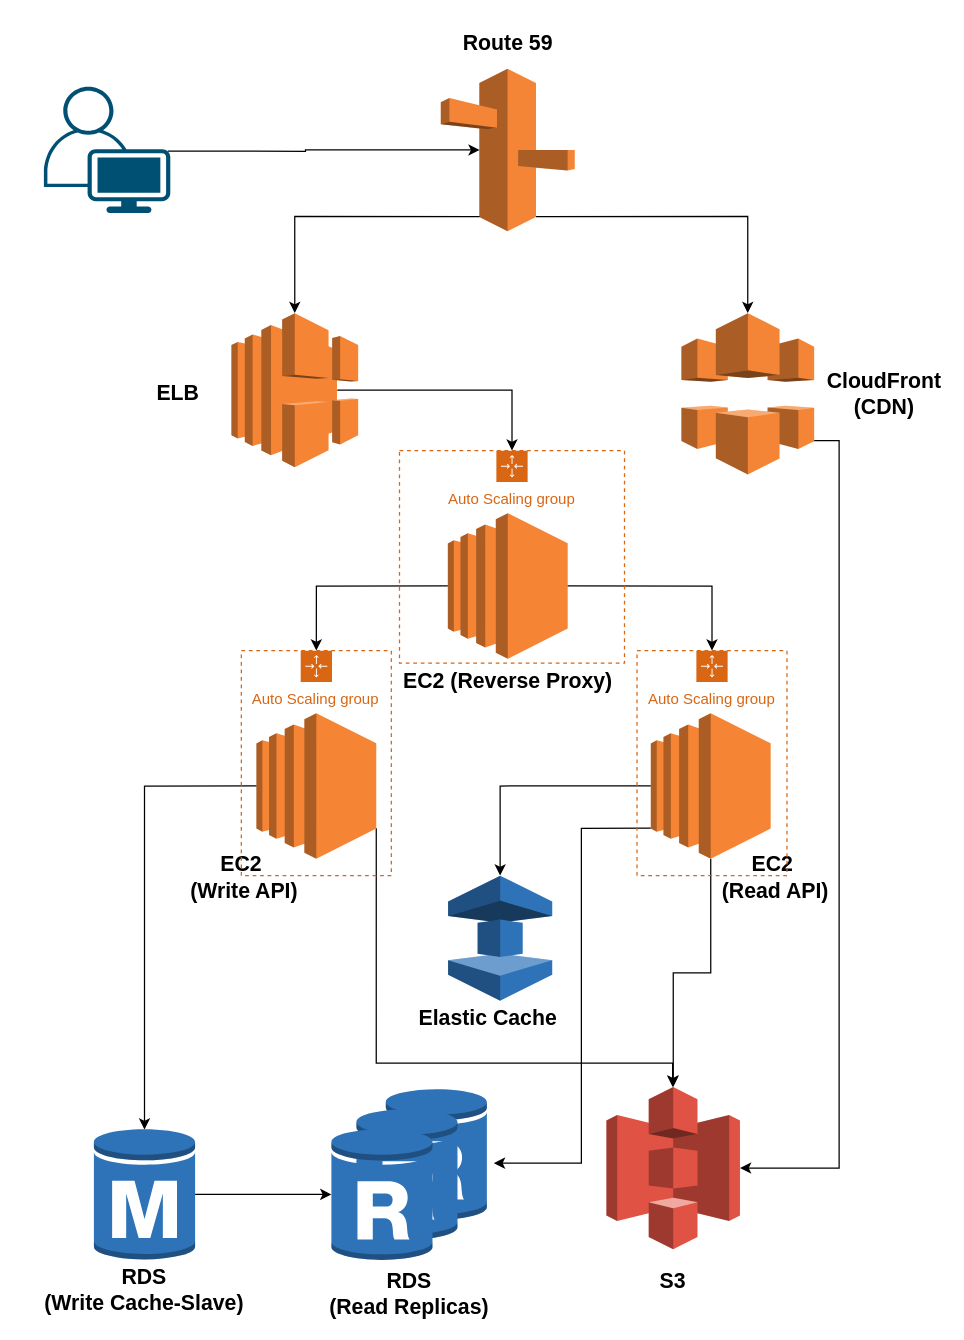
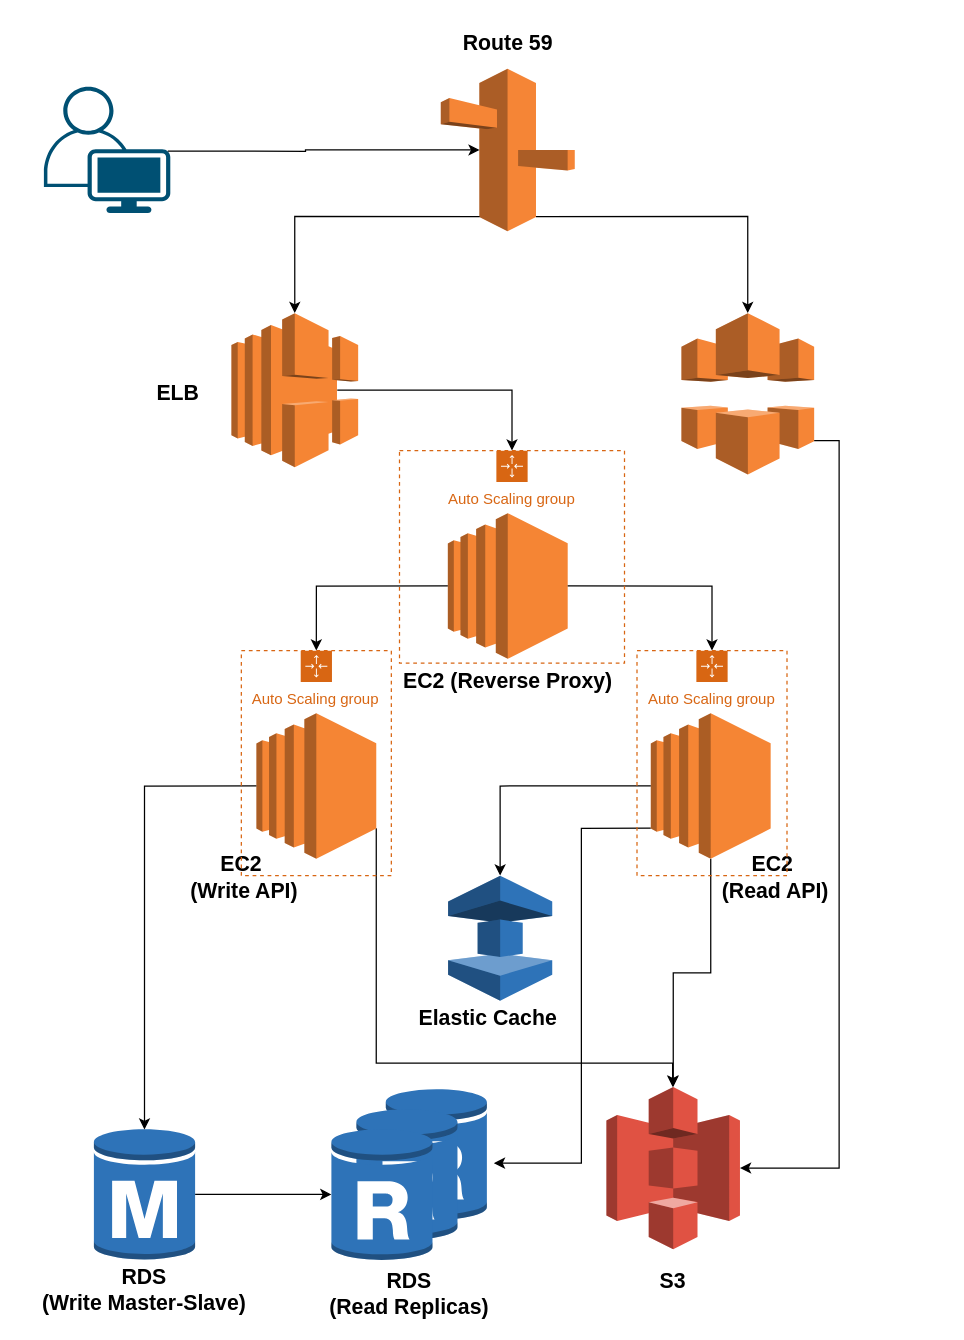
  <mxCell id="0" />
  <mxCell id="1" parent="0" />
  <mxCell id="2" value="" style="points=[[0.35,0,0],[0.98,0.51,0],[1,0.71,0],[0.67,1,0],[0,0.795,0],[0,0.65,0]];verticalLabelPosition=bottom;sketch=0;html=1;verticalAlign=top;aspect=fixed;align=center;pointerEvents=1;shape=mxgraph.cisco19.user;fillColor=#005073;strokeColor=none;fontStyle=0;strokeWidth=19;" vertex="1" parent="1"><mxGeometry x="34.52" y="68.88" width="101.12" height="101.12" as="geometry" /></mxCell>
  <mxCell id="3" value="" style="outlineConnect=0;dashed=0;verticalLabelPosition=bottom;verticalAlign=top;align=center;html=1;shape=mxgraph.aws3.ec2;fillColor=#F58534;gradientColor=none;" vertex="1" parent="1"><mxGeometry x="357.67" y="410" width="95.89" height="116.57" as="geometry" /></mxCell>
  <mxCell id="4" style="edgeStyle=orthogonalEdgeStyle;rounded=0;orthogonalLoop=1;jettySize=auto;html=1;exitX=0.71;exitY=0.91;exitDx=0;exitDy=0;exitPerimeter=0;" edge="1" parent="1" source="5" target="11"><mxGeometry relative="1" as="geometry" /></mxCell>
  <mxCell id="5" value="" style="outlineConnect=0;dashed=0;verticalLabelPosition=bottom;verticalAlign=top;align=center;html=1;shape=mxgraph.aws3.route_53;fillColor=#F58536;gradientColor=none;" vertex="1" parent="1"><mxGeometry x="352.02" y="54.44" width="107.19" height="130" as="geometry" /></mxCell>
  <mxCell id="6" value="Route 59" style="text;html=1;align=center;verticalAlign=middle;whiteSpace=wrap;rounded=0;fontStyle=1;fontSize=17;" vertex="1" parent="1"><mxGeometry x="363.52" y="20" width="84.19" height="30" as="geometry" /></mxCell>
  <mxCell id="7" value="EC2 (Reverse Proxy)" style="text;html=1;align=center;verticalAlign=middle;whiteSpace=wrap;rounded=0;fontStyle=1;fontSize=17;" vertex="1" parent="1"><mxGeometry x="307.57" y="530" width="196.09" height="30" as="geometry" /></mxCell>
  <mxCell id="8" value="" style="outlineConnect=0;dashed=0;verticalLabelPosition=bottom;verticalAlign=top;align=center;html=1;shape=mxgraph.aws3.s3;fillColor=#E05243;gradientColor=none;" vertex="1" parent="1"><mxGeometry x="484.52" y="869.03" width="106.85" height="129.89" as="geometry" /></mxCell>
- <mxCell id="9" value="RDS&lt;br&gt;(Write Cache-Slave)" style="text;html=1;align=center;verticalAlign=middle;whiteSpace=wrap;rounded=0;fontStyle=1;fontSize=17;" vertex="1" parent="1"><mxGeometry x="20" y="1017" width="190" height="30" as="geometry" /></mxCell>
+ <mxCell id="9" value="RDS&lt;br&gt;(Write Master-Slave)" style="text;html=1;align=center;verticalAlign=middle;whiteSpace=wrap;rounded=0;fontStyle=1;fontSize=17;" vertex="1" parent="1"><mxGeometry x="20" y="1017" width="190" height="30" as="geometry" /></mxCell>
  <mxCell id="10" value="S3" style="text;html=1;align=center;verticalAlign=middle;whiteSpace=wrap;rounded=0;fontStyle=1;fontSize=17;" vertex="1" parent="1"><mxGeometry x="495.85" y="1010" width="84.19" height="30" as="geometry" /></mxCell>
  <mxCell id="11" value="" style="outlineConnect=0;dashed=0;verticalLabelPosition=bottom;verticalAlign=top;align=center;html=1;shape=mxgraph.aws3.cloudfront;fillColor=#F58536;gradientColor=none;" vertex="1" parent="1"><mxGeometry x="544.52" y="250" width="106.21" height="129.12" as="geometry" /></mxCell>
  <mxCell id="12" style="edgeStyle=orthogonalEdgeStyle;rounded=0;orthogonalLoop=1;jettySize=auto;html=1;exitX=0.835;exitY=0.5;exitDx=0;exitDy=0;exitPerimeter=0;entryX=0.5;entryY=0;entryDx=0;entryDy=0;" edge="1" parent="1" source="13" target="39"><mxGeometry relative="1" as="geometry" /></mxCell>
  <mxCell id="13" value="" style="outlineConnect=0;dashed=0;verticalLabelPosition=bottom;verticalAlign=top;align=center;html=1;shape=mxgraph.aws3.elastic_load_balancing;fillColor=#F58534;gradientColor=none;" vertex="1" parent="1"><mxGeometry x="184.52" y="250" width="101.41" height="123.28" as="geometry" /></mxCell>
  <mxCell id="14" style="edgeStyle=orthogonalEdgeStyle;rounded=0;orthogonalLoop=1;jettySize=auto;html=1;exitX=0.98;exitY=0.51;exitDx=0;exitDy=0;exitPerimeter=0;entryX=0.29;entryY=0.5;entryDx=0;entryDy=0;entryPerimeter=0;" edge="1" parent="1" source="2" target="5"><mxGeometry relative="1" as="geometry" /></mxCell>
  <mxCell id="15" style="edgeStyle=orthogonalEdgeStyle;rounded=0;orthogonalLoop=1;jettySize=auto;html=1;exitX=0.5;exitY=1;exitDx=0;exitDy=0;exitPerimeter=0;" edge="1" parent="1" source="17" target="8"><mxGeometry relative="1" as="geometry" /></mxCell>
  <mxCell id="16" style="edgeStyle=orthogonalEdgeStyle;rounded=0;orthogonalLoop=1;jettySize=auto;html=1;exitX=0;exitY=0.79;exitDx=0;exitDy=0;exitPerimeter=0;" edge="1" parent="1" source="17"><mxGeometry relative="1" as="geometry"><mxPoint x="394.52" y="930" as="targetPoint" /><Array as="points"><mxPoint x="464.52" y="662" /><mxPoint x="464.52" y="930" /></Array></mxGeometry></mxCell>
  <mxCell id="17" value="" style="outlineConnect=0;dashed=0;verticalLabelPosition=bottom;verticalAlign=top;align=center;html=1;shape=mxgraph.aws3.ec2;fillColor=#F58534;gradientColor=none;" vertex="1" parent="1"><mxGeometry x="520.04" y="570" width="95.89" height="116.57" as="geometry" /></mxCell>
  <mxCell id="18" style="edgeStyle=orthogonalEdgeStyle;rounded=0;orthogonalLoop=1;jettySize=auto;html=1;exitX=1;exitY=0.79;exitDx=0;exitDy=0;exitPerimeter=0;" edge="1" parent="1" source="19" target="8"><mxGeometry relative="1" as="geometry"><Array as="points"><mxPoint x="300.52" y="850" /><mxPoint x="537.52" y="850" /></Array></mxGeometry></mxCell>
  <mxCell id="19" value="" style="outlineConnect=0;dashed=0;verticalLabelPosition=bottom;verticalAlign=top;align=center;html=1;shape=mxgraph.aws3.ec2;fillColor=#F58534;gradientColor=none;" vertex="1" parent="1"><mxGeometry x="204.52" y="570" width="95.89" height="116.57" as="geometry" /></mxCell>
  <mxCell id="20" value="ELB" style="text;html=1;align=center;verticalAlign=middle;whiteSpace=wrap;rounded=0;fontStyle=1;fontSize=17;" vertex="1" parent="1"><mxGeometry x="100.33" y="299.56" width="84.19" height="30" as="geometry" /></mxCell>
- <mxCell id="21" value="CloudFront&lt;br&gt;(&lt;span style=&quot;background-color: transparent; color: light-dark(rgb(0, 0, 0), rgb(255, 255, 255));&quot;&gt;CDN)&lt;/span&gt;" style="text;html=1;align=center;verticalAlign=middle;whiteSpace=wrap;rounded=0;fontStyle=1;fontSize=17;" vertex="1" parent="1"><mxGeometry x="664.52" y="299.56" width="84.19" height="30" as="geometry" /></mxCell>
  <mxCell id="22" style="edgeStyle=orthogonalEdgeStyle;rounded=0;orthogonalLoop=1;jettySize=auto;html=1;exitX=0.29;exitY=0.91;exitDx=0;exitDy=0;exitPerimeter=0;entryX=0.5;entryY=0;entryDx=0;entryDy=0;entryPerimeter=0;" edge="1" parent="1" source="5" target="13"><mxGeometry relative="1" as="geometry" /></mxCell>
  <mxCell id="23" style="edgeStyle=orthogonalEdgeStyle;rounded=0;orthogonalLoop=1;jettySize=auto;html=1;exitX=0;exitY=0.5;exitDx=0;exitDy=0;exitPerimeter=0;entryX=0.5;entryY=0;entryDx=0;entryDy=0;" edge="1" parent="1" source="3" target="41"><mxGeometry relative="1" as="geometry" /></mxCell>
  <mxCell id="24" style="edgeStyle=orthogonalEdgeStyle;rounded=0;orthogonalLoop=1;jettySize=auto;html=1;exitX=1;exitY=0.5;exitDx=0;exitDy=0;exitPerimeter=0;entryX=0.5;entryY=0;entryDx=0;entryDy=0;" edge="1" parent="1" source="3" target="40"><mxGeometry relative="1" as="geometry" /></mxCell>
  <mxCell id="25" value="EC2&amp;nbsp;&lt;div&gt;(Write API)&lt;/div&gt;" style="text;html=1;align=center;verticalAlign=middle;whiteSpace=wrap;rounded=0;fontStyle=1;fontSize=17;" vertex="1" parent="1"><mxGeometry x="110.04" y="686.57" width="170" height="30" as="geometry" /></mxCell>
  <mxCell id="26" value="EC2&amp;nbsp;&lt;div&gt;(Read API)&lt;/div&gt;" style="text;html=1;align=center;verticalAlign=middle;whiteSpace=wrap;rounded=0;fontStyle=1;fontSize=17;" vertex="1" parent="1"><mxGeometry x="534.52" y="686.57" width="170" height="30" as="geometry" /></mxCell>
  <mxCell id="27" style="edgeStyle=orthogonalEdgeStyle;rounded=0;orthogonalLoop=1;jettySize=auto;html=1;exitX=1;exitY=0.79;exitDx=0;exitDy=0;exitPerimeter=0;entryX=1;entryY=0.5;entryDx=0;entryDy=0;entryPerimeter=0;" edge="1" parent="1" source="11" target="8"><mxGeometry relative="1" as="geometry" /></mxCell>
  <mxCell id="28" style="edgeStyle=orthogonalEdgeStyle;rounded=0;orthogonalLoop=1;jettySize=auto;html=1;exitX=1;exitY=0.5;exitDx=0;exitDy=0;exitPerimeter=0;" edge="1" parent="1" source="29" target="33"><mxGeometry relative="1" as="geometry" /></mxCell>
  <mxCell id="29" value="" style="outlineConnect=0;dashed=0;verticalLabelPosition=bottom;verticalAlign=top;align=center;html=1;shape=mxgraph.aws3.rds_db_instance;fillColor=#2E73B8;gradientColor=none;" vertex="1" parent="1"><mxGeometry x="74.52" y="901.03" width="80.96" height="107.95" as="geometry" /></mxCell>
  <mxCell id="30" value="" style="group" vertex="1" connectable="0" parent="1"><mxGeometry x="264.52" y="869.03" width="124.48" height="139.95" as="geometry" /></mxCell>
  <mxCell id="31" value="" style="outlineConnect=0;dashed=0;verticalLabelPosition=bottom;verticalAlign=top;align=center;html=1;shape=mxgraph.aws3.rds_db_instance_read_replica;fillColor=#2E73B8;gradientColor=none;" vertex="1" parent="30"><mxGeometry x="43.52" width="80.96" height="107.95" as="geometry" /></mxCell>
  <mxCell id="32" value="" style="outlineConnect=0;dashed=0;verticalLabelPosition=bottom;verticalAlign=top;align=center;html=1;shape=mxgraph.aws3.rds_db_instance_read_replica;fillColor=#2E73B8;gradientColor=none;" vertex="1" parent="30"><mxGeometry x="20" y="16" width="80.96" height="107.95" as="geometry" /></mxCell>
  <mxCell id="33" value="" style="outlineConnect=0;dashed=0;verticalLabelPosition=bottom;verticalAlign=top;align=center;html=1;shape=mxgraph.aws3.rds_db_instance_read_replica;fillColor=#2E73B8;gradientColor=none;" vertex="1" parent="30"><mxGeometry y="32" width="80.96" height="107.95" as="geometry" /></mxCell>
  <mxCell id="34" value="RDS&lt;br&gt;(Read Replicas)" style="text;html=1;align=center;verticalAlign=middle;whiteSpace=wrap;rounded=0;fontStyle=1;fontSize=17;" vertex="1" parent="1"><mxGeometry x="231.76" y="1020" width="190" height="30" as="geometry" /></mxCell>
  <mxCell id="35" style="edgeStyle=orthogonalEdgeStyle;rounded=0;orthogonalLoop=1;jettySize=auto;html=1;exitX=0;exitY=0.5;exitDx=0;exitDy=0;exitPerimeter=0;entryX=0.5;entryY=0.02;entryDx=0;entryDy=0;entryPerimeter=0;" edge="1" parent="1" source="19" target="29"><mxGeometry relative="1" as="geometry" /></mxCell>
  <mxCell id="36" value="" style="outlineConnect=0;dashed=0;verticalLabelPosition=bottom;verticalAlign=top;align=center;html=1;shape=mxgraph.aws3.elasticache;fillColor=#2E73B8;gradientColor=none;" vertex="1" parent="1"><mxGeometry x="357.86" y="700" width="83.33" height="100" as="geometry" /></mxCell>
  <mxCell id="37" value="Elastic Cache" style="text;html=1;align=center;verticalAlign=middle;whiteSpace=wrap;rounded=0;fontStyle=1;fontSize=17;" vertex="1" parent="1"><mxGeometry x="294.52" y="800" width="190" height="30" as="geometry" /></mxCell>
  <mxCell id="38" style="edgeStyle=orthogonalEdgeStyle;rounded=0;orthogonalLoop=1;jettySize=auto;html=1;exitX=0;exitY=0.5;exitDx=0;exitDy=0;exitPerimeter=0;entryX=0.5;entryY=0;entryDx=0;entryDy=0;entryPerimeter=0;" edge="1" parent="1" source="17" target="36"><mxGeometry relative="1" as="geometry" /></mxCell>
  <mxCell id="39" value="Auto Scaling group" style="points=[[0,0],[0.25,0],[0.5,0],[0.75,0],[1,0],[1,0.25],[1,0.5],[1,0.75],[1,1],[0.75,1],[0.5,1],[0.25,1],[0,1],[0,0.75],[0,0.5],[0,0.25]];outlineConnect=0;gradientColor=none;html=1;whiteSpace=wrap;fontSize=12;fontStyle=0;container=1;pointerEvents=0;collapsible=0;recursiveResize=0;shape=mxgraph.aws4.groupCenter;grIcon=mxgraph.aws4.group_auto_scaling_group;grStroke=1;strokeColor=#D86613;fillColor=none;verticalAlign=top;align=center;fontColor=#D86613;dashed=1;spacingTop=25;" vertex="1" parent="1"><mxGeometry x="319" y="360" width="180" height="170" as="geometry" /></mxCell>
  <mxCell id="40" value="Auto Scaling group" style="points=[[0,0],[0.25,0],[0.5,0],[0.75,0],[1,0],[1,0.25],[1,0.5],[1,0.75],[1,1],[0.75,1],[0.5,1],[0.25,1],[0,1],[0,0.75],[0,0.5],[0,0.25]];outlineConnect=0;gradientColor=none;html=1;whiteSpace=wrap;fontSize=12;fontStyle=0;container=1;pointerEvents=0;collapsible=0;recursiveResize=0;shape=mxgraph.aws4.groupCenter;grIcon=mxgraph.aws4.group_auto_scaling_group;grStroke=1;strokeColor=#D86613;fillColor=none;verticalAlign=top;align=center;fontColor=#D86613;dashed=1;spacingTop=25;" vertex="1" parent="1"><mxGeometry x="509" y="520" width="120" height="180" as="geometry" /></mxCell>
  <mxCell id="41" value="Auto Scaling group" style="points=[[0,0],[0.25,0],[0.5,0],[0.75,0],[1,0],[1,0.25],[1,0.5],[1,0.75],[1,1],[0.75,1],[0.5,1],[0.25,1],[0,1],[0,0.75],[0,0.5],[0,0.25]];outlineConnect=0;gradientColor=none;html=1;whiteSpace=wrap;fontSize=12;fontStyle=0;container=1;pointerEvents=0;collapsible=0;recursiveResize=0;shape=mxgraph.aws4.groupCenter;grIcon=mxgraph.aws4.group_auto_scaling_group;grStroke=1;strokeColor=#D86613;fillColor=none;verticalAlign=top;align=center;fontColor=#D86613;dashed=1;spacingTop=25;" vertex="1" parent="1"><mxGeometry x="192.47" y="520" width="120" height="180" as="geometry" /></mxCell>
